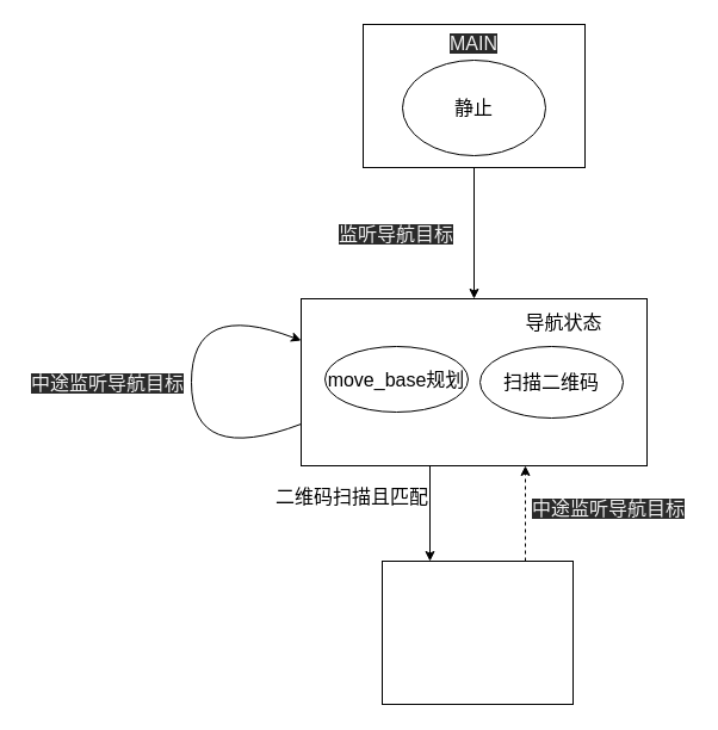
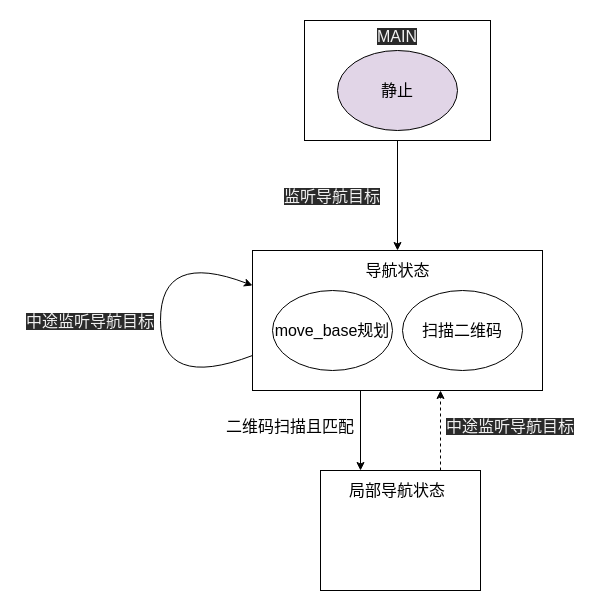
  <mxCell id="0" />
  <mxCell id="1" parent="0" />
  <mxCell id="2" style="edgeStyle=orthogonalEdgeStyle;rounded=0;orthogonalLoop=1;jettySize=auto;html=1;exitX=0.25;exitY=1;exitDx=0;exitDy=0;entryX=0.25;entryY=0;entryDx=0;entryDy=0;align=center;" edge="1" parent="1" source="3" target="5"><mxGeometry relative="1" as="geometry"><Array as="points"><mxPoint x="360" y="390" /></Array></mxGeometry></mxCell>
  <mxCell id="3" value="" style="rounded=0;whiteSpace=wrap;html=1;fontSize=16;align=center;" parent="1" vertex="1"><mxGeometry x="252" y="250" width="290" height="140" as="geometry" /></mxCell>
  <mxCell id="4" style="edgeStyle=orthogonalEdgeStyle;rounded=0;orthogonalLoop=1;jettySize=auto;html=1;exitX=0.75;exitY=0;exitDx=0;exitDy=0;align=center;dashed=1;" edge="1" parent="1" source="5"><mxGeometry relative="1" as="geometry"><mxPoint x="440" y="390" as="targetPoint" /><Array as="points"><mxPoint x="440" y="390" /></Array></mxGeometry></mxCell>
  <mxCell id="5" value="" style="rounded=0;whiteSpace=wrap;html=1;fontSize=16;align=center;" vertex="1" parent="1"><mxGeometry x="320" y="470" width="160" height="120" as="geometry" /></mxCell>
  <mxCell id="6" style="edgeStyle=orthogonalEdgeStyle;rounded=0;orthogonalLoop=1;jettySize=auto;html=1;exitX=0.5;exitY=1;exitDx=0;exitDy=0;entryX=0.5;entryY=0;entryDx=0;entryDy=0;align=center;" edge="1" parent="1" source="7" target="3"><mxGeometry relative="1" as="geometry" /></mxCell>
  <mxCell id="7" value="" style="rounded=0;whiteSpace=wrap;html=1;fontSize=16;align=center;" parent="1" vertex="1"><mxGeometry x="304" y="20" width="186" height="120" as="geometry" /></mxCell>
- <mxCell id="8" value="&lt;font style=&quot;font-size: 16px;&quot;&gt;move_base规划&lt;/font&gt;" style="ellipse;whiteSpace=wrap;html=1;fontSize=16;align=center;" parent="1" vertex="1"><mxGeometry x="272" y="290" width="120" height="55" as="geometry" /></mxCell>
- <mxCell id="9" value="&lt;font style=&quot;font-size: 16px&quot;&gt;扫描二维码&lt;/font&gt;" style="ellipse;whiteSpace=wrap;html=1;fontSize=16;align=center;" parent="1" vertex="1"><mxGeometry x="402" y="290" width="120" height="60" as="geometry" /></mxCell>
- <mxCell id="10" value="&lt;font style=&quot;font-size: 16px&quot;&gt;导航状态&lt;/font&gt;" style="text;html=1;strokeColor=none;fillColor=none;align=center;verticalAlign=middle;whiteSpace=wrap;rounded=0;" vertex="1" parent="1"><mxGeometry x="429.5" y="260" width="85" height="20" as="geometry" /></mxCell>
+ <mxCell id="8" value="&lt;font style=&quot;font-size: 16px;&quot;&gt;move_base规划&lt;/font&gt;" style="ellipse;whiteSpace=wrap;html=1;fontSize=16;align=center;" parent="1" vertex="1"><mxGeometry x="272" y="290" width="120" height="80" as="geometry" /></mxCell>
+ <mxCell id="9" value="&lt;font style=&quot;font-size: 16px&quot;&gt;扫描二维码&lt;/font&gt;" style="ellipse;whiteSpace=wrap;html=1;fontSize=16;align=center;" parent="1" vertex="1"><mxGeometry x="402" y="290" width="120" height="80" as="geometry" /></mxCell>
+ <mxCell id="10" value="&lt;font style=&quot;font-size: 16px&quot;&gt;导航状态&lt;/font&gt;" style="text;html=1;strokeColor=none;fillColor=none;align=center;verticalAlign=middle;whiteSpace=wrap;rounded=0;" vertex="1" parent="1"><mxGeometry x="354.5" y="260" width="85" height="20" as="geometry" /></mxCell>
  <mxCell id="11" value="&lt;span style=&quot;color: rgb(240 , 240 , 240) ; font-family: &amp;quot;helvetica&amp;quot; ; font-size: 16px ; font-style: normal ; font-weight: 400 ; letter-spacing: normal ; text-indent: 0px ; text-transform: none ; word-spacing: 0px ; background-color: rgb(42 , 42 , 42) ; float: none ; display: inline&quot;&gt;MAIN&lt;/span&gt;" style="text;whiteSpace=wrap;html=1;align=center;" vertex="1" parent="1"><mxGeometry x="337" y="20" width="120" height="30" as="geometry" /></mxCell>
- <mxCell id="12" value="&lt;font face=&quot;helvetica&quot;&gt;&lt;span style=&quot;font-size: 16px&quot;&gt;静止&lt;/span&gt;&lt;/font&gt;" style="ellipse;whiteSpace=wrap;html=1;align=center;" vertex="1" parent="1"><mxGeometry x="337" y="50" width="120" height="80" as="geometry" /></mxCell>
+ <mxCell id="12" value="&lt;font face=&quot;helvetica&quot;&gt;&lt;span style=&quot;font-size: 16px&quot;&gt;静止&lt;/span&gt;&lt;/font&gt;" style="ellipse;whiteSpace=wrap;html=1;align=center;fillColor=#e1d5e7;" vertex="1" parent="1"><mxGeometry x="337" y="50" width="120" height="80" as="geometry" /></mxCell>
  <mxCell id="13" value="" style="curved=1;endArrow=classic;html=1;entryX=0;entryY=0.25;entryDx=0;entryDy=0;exitX=0;exitY=0.75;exitDx=0;exitDy=0;align=center;" edge="1" parent="1" source="3" target="3"><mxGeometry width="50" height="50" relative="1" as="geometry"><mxPoint x="250" y="320" as="sourcePoint" /><mxPoint x="210" y="280" as="targetPoint" /><Array as="points"><mxPoint x="160" y="390" /><mxPoint x="160" y="250" /></Array></mxGeometry></mxCell>
  <mxCell id="14" value="&lt;span style=&quot;color: rgb(240 , 240 , 240) ; font-family: &amp;#34;helvetica&amp;#34; ; font-size: 16px ; font-style: normal ; font-weight: 400 ; letter-spacing: normal ; text-indent: 0px ; text-transform: none ; word-spacing: 0px ; background-color: rgb(42 , 42 , 42) ; float: none ; display: inline&quot;&gt;中途监听导航目标&lt;/span&gt;" style="text;whiteSpace=wrap;html=1;align=center;" vertex="1" parent="1"><mxGeometry x="20" y="305" width="140" height="30" as="geometry" /></mxCell>
  <mxCell id="15" value="&lt;meta http-equiv=&quot;content-type&quot; content=&quot;text/html; charset=utf-8&quot;&gt;&lt;span style=&quot;color: rgb(240, 240, 240); font-family: helvetica; font-size: 16px; font-style: normal; font-variant-ligatures: normal; font-variant-caps: normal; font-weight: 400; letter-spacing: normal; orphans: 2; text-indent: 0px; text-transform: none; widows: 2; word-spacing: 0px; -webkit-text-stroke-width: 0px; background-color: rgb(42, 42, 42); text-decoration-style: initial; text-decoration-color: initial; float: none; display: inline !important;&quot;&gt;监听导航目标&lt;/span&gt;" style="text;whiteSpace=wrap;html=1;align=center;" vertex="1" parent="1"><mxGeometry x="272" y="180" width="120" height="30" as="geometry" /></mxCell>
  <mxCell id="16" value="&lt;span style=&quot;color: rgb(240 , 240 , 240) ; font-family: &amp;#34;helvetica&amp;#34; ; font-size: 16px ; font-style: normal ; font-weight: 400 ; letter-spacing: normal ; text-indent: 0px ; text-transform: none ; word-spacing: 0px ; background-color: rgb(42 , 42 , 42) ; float: none ; display: inline&quot;&gt;中途监听导航目标&lt;/span&gt;" style="text;whiteSpace=wrap;html=1;align=center;" vertex="1" parent="1"><mxGeometry x="439.5" y="410" width="140" height="30" as="geometry" /></mxCell>
- <mxCell id="17" value="&lt;font face=&quot;helvetica&quot;&gt;&lt;span style=&quot;font-size: 16px&quot;&gt;二维码扫描且匹配&lt;/span&gt;&lt;/font&gt;" style="text;whiteSpace=wrap;html=1;align=center;" vertex="1" parent="1"><mxGeometry x="225" y="400" width="140" height="30" as="geometry" /></mxCell>
+ <mxCell id="17" value="&lt;font face=&quot;helvetica&quot;&gt;&lt;span style=&quot;font-size: 16px&quot;&gt;二维码扫描且匹配&lt;/span&gt;&lt;/font&gt;" style="text;whiteSpace=wrap;html=1;align=center;" vertex="1" parent="1"><mxGeometry x="220" y="410" width="140" height="30" as="geometry" /></mxCell>
+ <mxCell id="18" value="&lt;font style=&quot;font-size: 16px&quot;&gt;局部导航状态&lt;/font&gt;" style="text;html=1;strokeColor=none;fillColor=none;align=center;verticalAlign=middle;whiteSpace=wrap;rounded=0;" vertex="1" parent="1"><mxGeometry x="344.25" y="480" width="105.5" height="20" as="geometry" /></mxCell>
